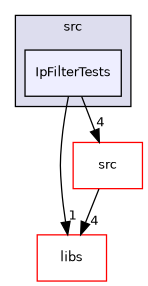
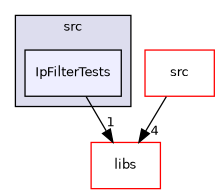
  digraph {
    compound=true
    node [fillcolor=white fontname=Helvetica fontsize=10 shape=box style=filled color=red]
    edge [headlabel=4 labeldistance=1.5 labelfontname=Helvetica labelfontsize=10]
    n1 [fillcolor="#eeeeff" label=IpFilterTests pencolor=black color=""]
    n2 [label=libs]
    n3 [label=src]
    subgraph cluster_1 {
      bgcolor="#ddddee"
      fontname=Helvetica
      fontsize=10
      label=src
      pencolor=black
      n1
    }
    n1 -> n2 [headlabel=1]
-   n1 -> n3
    n3 -> n2
  }
